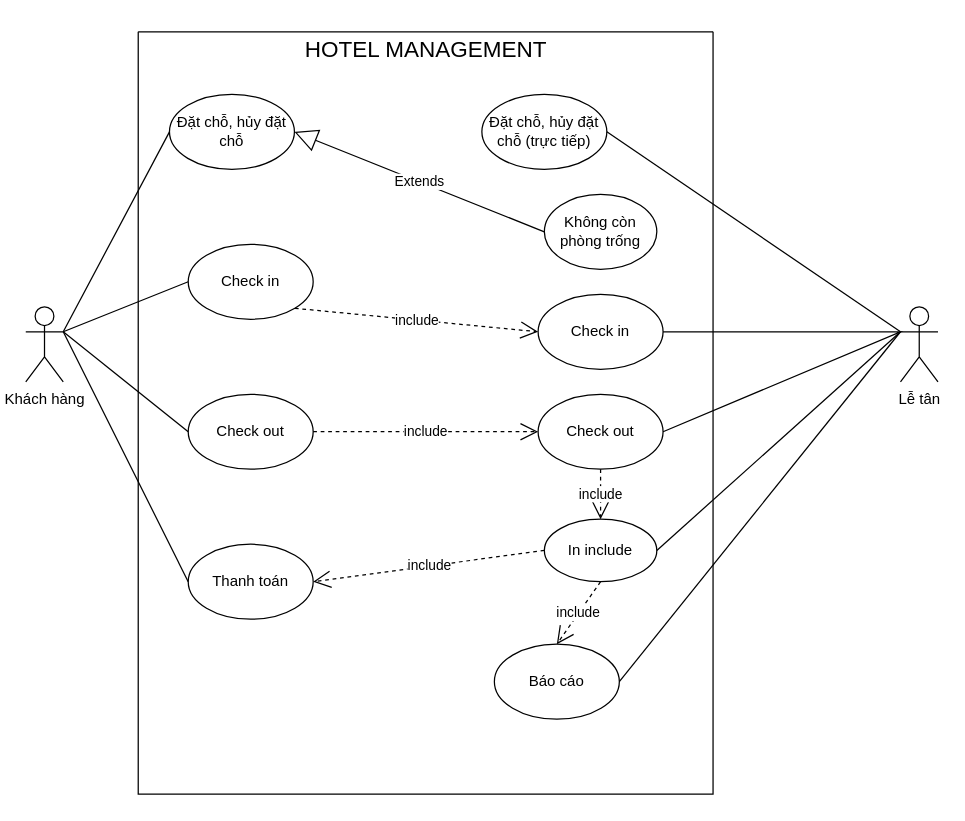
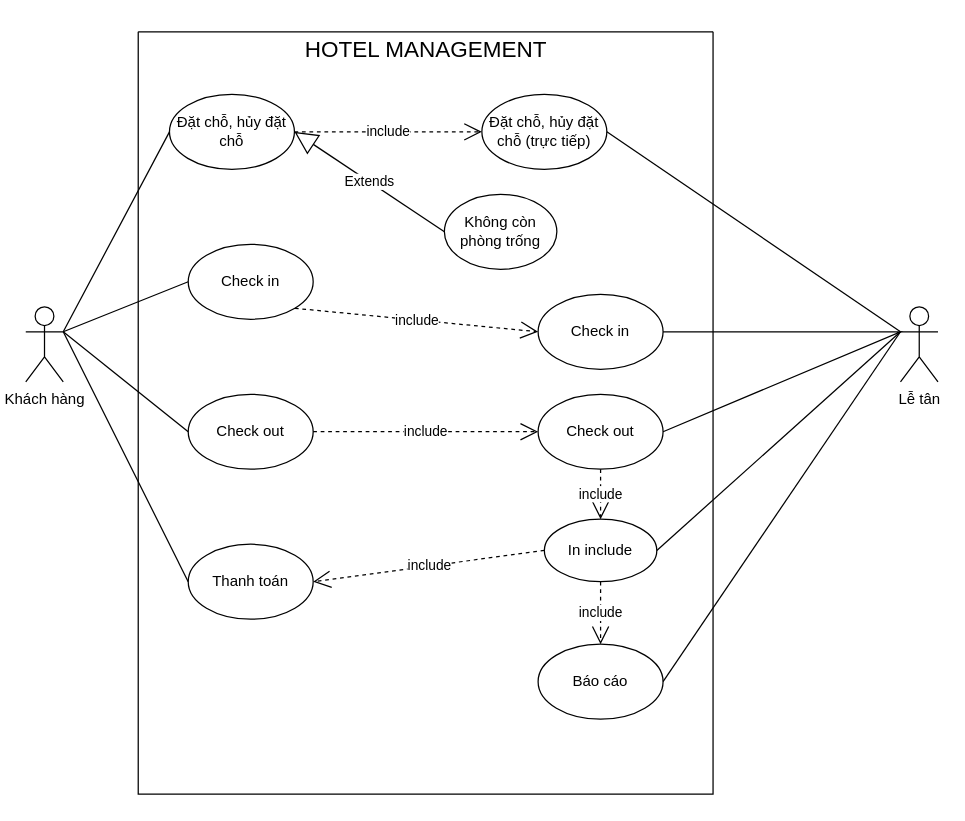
  <mxCell id="0" />
  <mxCell id="1" parent="0" />
  <mxCell id="2" value="" style="swimlane;startSize=0;" parent="1" vertex="1"><mxGeometry x="110" y="25" width="460" height="610" as="geometry" /></mxCell>
  <mxCell id="3" value="&lt;font style=&quot;font-size: 18px;&quot;&gt;HOTEL MANAGEMENT&lt;/font&gt;" style="text;html=1;align=center;verticalAlign=middle;resizable=0;points=[];autosize=1;strokeColor=none;fillColor=none;" parent="2" vertex="1"><mxGeometry x="120" y="-5" width="220" height="40" as="geometry" /></mxCell>
  <mxCell id="4" value="Check in" style="ellipse;whiteSpace=wrap;html=1;" parent="2" vertex="1"><mxGeometry x="320" y="210" width="100" height="60" as="geometry" /></mxCell>
  <mxCell id="5" value="In include" style="ellipse;whiteSpace=wrap;html=1;" parent="2" vertex="1"><mxGeometry x="325" y="390" width="90" height="50" as="geometry" /></mxCell>
  <mxCell id="6" value="Check out" style="ellipse;whiteSpace=wrap;html=1;" parent="2" vertex="1"><mxGeometry x="320" y="290" width="100" height="60" as="geometry" /></mxCell>
  <mxCell id="7" value="" style="endArrow=none;html=1;rounded=0;entryX=1;entryY=0.5;entryDx=0;entryDy=0;exitX=1;exitY=0.5;exitDx=0;exitDy=0;" parent="2" source="4" target="6" edge="1"><mxGeometry width="50" height="50" relative="1" as="geometry"><mxPoint x="250" y="220" as="sourcePoint" /><mxPoint x="300" y="170" as="targetPoint" /><Array as="points"><mxPoint x="610" y="240" /></Array></mxGeometry></mxCell>
  <mxCell id="8" value="" style="endArrow=none;html=1;rounded=0;entryX=1;entryY=0.5;entryDx=0;entryDy=0;" parent="2" target="5" edge="1"><mxGeometry width="50" height="50" relative="1" as="geometry"><mxPoint x="610" y="240" as="sourcePoint" /><mxPoint x="300" y="170" as="targetPoint" /></mxGeometry></mxCell>
  <mxCell id="9" value="Đặt chỗ, hủy đặt chỗ (trực tiếp)" style="ellipse;whiteSpace=wrap;html=1;" parent="2" vertex="1"><mxGeometry x="275" y="50" width="100" height="60" as="geometry" /></mxCell>
  <mxCell id="10" value="Đặt chỗ, hủy đặt chỗ" style="ellipse;whiteSpace=wrap;html=1;" parent="2" vertex="1"><mxGeometry x="25" y="50" width="100" height="60" as="geometry" /></mxCell>
  <mxCell id="11" value="Check in" style="ellipse;whiteSpace=wrap;html=1;" parent="2" vertex="1"><mxGeometry x="40" y="170" width="100" height="60" as="geometry" /></mxCell>
  <mxCell id="12" value="Check out" style="ellipse;whiteSpace=wrap;html=1;" parent="2" vertex="1"><mxGeometry x="40" y="290" width="100" height="60" as="geometry" /></mxCell>
- <mxCell id="14" value="Không còn phòng trống" style="ellipse;whiteSpace=wrap;html=1;" parent="2" vertex="1"><mxGeometry x="325" y="130" width="90" height="60" as="geometry" /></mxCell>
+ <mxCell id="13" value="include" style="endArrow=open;endSize=12;dashed=1;html=1;rounded=0;exitX=1;exitY=0.5;exitDx=0;exitDy=0;entryX=0;entryY=0.5;entryDx=0;entryDy=0;" parent="2" source="10" target="9" edge="1"><mxGeometry width="160" relative="1" as="geometry"><mxPoint x="140" y="90" as="sourcePoint" /><mxPoint x="300" y="90" as="targetPoint" /></mxGeometry></mxCell>
+ <mxCell id="14" value="Không còn phòng trống" style="ellipse;whiteSpace=wrap;html=1;" parent="2" vertex="1"><mxGeometry x="245" y="130" width="90" height="60" as="geometry" /></mxCell>
  <mxCell id="15" value="include" style="endArrow=open;endSize=12;dashed=1;html=1;rounded=0;exitX=1;exitY=1;exitDx=0;exitDy=0;entryX=0;entryY=0.5;entryDx=0;entryDy=0;" parent="2" source="11" target="4" edge="1"><mxGeometry width="160" relative="1" as="geometry"><mxPoint x="340" y="290" as="sourcePoint" /><mxPoint x="500" y="290" as="targetPoint" /></mxGeometry></mxCell>
  <mxCell id="16" value="include" style="endArrow=open;endSize=12;dashed=1;html=1;rounded=0;entryX=0;entryY=0.5;entryDx=0;entryDy=0;exitX=1;exitY=0.5;exitDx=0;exitDy=0;" parent="2" source="12" target="6" edge="1"><mxGeometry width="160" relative="1" as="geometry"><mxPoint x="260" y="353.75" as="sourcePoint" /><mxPoint x="150" y="340" as="targetPoint" /></mxGeometry></mxCell>
  <mxCell id="17" value="Extends" style="endArrow=block;endSize=16;endFill=0;html=1;rounded=0;exitX=0;exitY=0.5;exitDx=0;exitDy=0;entryX=1;entryY=0.5;entryDx=0;entryDy=0;" parent="2" source="14" target="10" edge="1"><mxGeometry width="160" relative="1" as="geometry"><mxPoint x="90" y="140" as="sourcePoint" /><mxPoint x="250" y="140" as="targetPoint" /></mxGeometry></mxCell>
  <mxCell id="18" value="include" style="endArrow=open;endSize=12;dashed=1;html=1;rounded=0;exitX=0.5;exitY=1;exitDx=0;exitDy=0;entryX=0.5;entryY=0;entryDx=0;entryDy=0;" parent="2" source="6" target="5" edge="1"><mxGeometry width="160" relative="1" as="geometry"><mxPoint x="170" y="380" as="sourcePoint" /><mxPoint x="330" y="380" as="targetPoint" /></mxGeometry></mxCell>
  <mxCell id="19" value="Thanh toán" style="ellipse;whiteSpace=wrap;html=1;" parent="2" vertex="1"><mxGeometry x="40" y="410" width="100" height="60" as="geometry" /></mxCell>
  <mxCell id="20" value="include" style="endArrow=open;endSize=12;dashed=1;html=1;rounded=0;exitX=0;exitY=0.5;exitDx=0;exitDy=0;entryX=1;entryY=0.5;entryDx=0;entryDy=0;" parent="2" source="5" target="19" edge="1"><mxGeometry width="160" relative="1" as="geometry"><mxPoint x="160" y="430" as="sourcePoint" /><mxPoint x="320" y="430" as="targetPoint" /></mxGeometry></mxCell>
- <mxCell id="21" value="Báo cáo" style="ellipse;whiteSpace=wrap;html=1;" parent="2" vertex="1"><mxGeometry x="285" y="490" width="100" height="60" as="geometry" /></mxCell>
+ <mxCell id="21" value="Báo cáo" style="ellipse;whiteSpace=wrap;html=1;" parent="2" vertex="1"><mxGeometry x="320" y="490" width="100" height="60" as="geometry" /></mxCell>
  <mxCell id="22" value="include" style="endArrow=open;endSize=12;dashed=1;html=1;rounded=0;exitX=0.5;exitY=1;exitDx=0;exitDy=0;entryX=0.5;entryY=0;entryDx=0;entryDy=0;" parent="2" source="5" target="21" edge="1"><mxGeometry width="160" relative="1" as="geometry"><mxPoint x="335" y="425" as="sourcePoint" /><mxPoint x="150" y="450" as="targetPoint" /></mxGeometry></mxCell>
  <mxCell id="23" value="Lễ tân" style="shape=umlActor;verticalLabelPosition=bottom;verticalAlign=top;html=1;outlineConnect=0;" parent="1" vertex="1"><mxGeometry x="720" y="245" width="30" height="60" as="geometry" /></mxCell>
  <mxCell id="24" value="" style="endArrow=none;html=1;rounded=0;exitX=0;exitY=0.333;exitDx=0;exitDy=0;exitPerimeter=0;entryX=1;entryY=0.5;entryDx=0;entryDy=0;" parent="1" source="23" target="9" edge="1"><mxGeometry width="50" height="50" relative="1" as="geometry"><mxPoint x="360" y="245" as="sourcePoint" /><mxPoint x="410" y="195" as="targetPoint" /></mxGeometry></mxCell>
  <mxCell id="25" value="Khách hàng" style="shape=umlActor;verticalLabelPosition=bottom;verticalAlign=top;html=1;outlineConnect=0;" parent="1" vertex="1"><mxGeometry x="20" y="245" width="30" height="60" as="geometry" /></mxCell>
  <mxCell id="26" value="" style="endArrow=none;html=1;rounded=0;entryX=0;entryY=0.5;entryDx=0;entryDy=0;" parent="1" target="10" edge="1"><mxGeometry width="50" height="50" relative="1" as="geometry"><mxPoint x="50" y="265" as="sourcePoint" /><mxPoint x="100" y="215" as="targetPoint" /></mxGeometry></mxCell>
  <mxCell id="27" value="" style="endArrow=none;html=1;rounded=0;entryX=0;entryY=0.5;entryDx=0;entryDy=0;" parent="1" target="11" edge="1"><mxGeometry width="50" height="50" relative="1" as="geometry"><mxPoint x="50" y="265" as="sourcePoint" /><mxPoint x="100" y="215" as="targetPoint" /></mxGeometry></mxCell>
  <mxCell id="28" value="" style="endArrow=none;html=1;rounded=0;entryX=0;entryY=0.5;entryDx=0;entryDy=0;" parent="1" target="12" edge="1"><mxGeometry width="50" height="50" relative="1" as="geometry"><mxPoint x="50" y="265" as="sourcePoint" /><mxPoint x="100" y="215" as="targetPoint" /></mxGeometry></mxCell>
  <mxCell id="29" value="" style="endArrow=none;html=1;rounded=0;exitX=1;exitY=0.333;exitDx=0;exitDy=0;exitPerimeter=0;entryX=0;entryY=0.5;entryDx=0;entryDy=0;" parent="1" source="25" target="19" edge="1"><mxGeometry width="50" height="50" relative="1" as="geometry"><mxPoint x="510" y="425" as="sourcePoint" /><mxPoint x="560" y="375" as="targetPoint" /></mxGeometry></mxCell>
  <mxCell id="30" value="" style="endArrow=none;html=1;rounded=0;entryX=0;entryY=0.333;entryDx=0;entryDy=0;entryPerimeter=0;exitX=1;exitY=0.5;exitDx=0;exitDy=0;" parent="1" source="21" target="23" edge="1"><mxGeometry width="50" height="50" relative="1" as="geometry"><mxPoint x="380" y="395" as="sourcePoint" /><mxPoint x="430" y="345" as="targetPoint" /></mxGeometry></mxCell>
